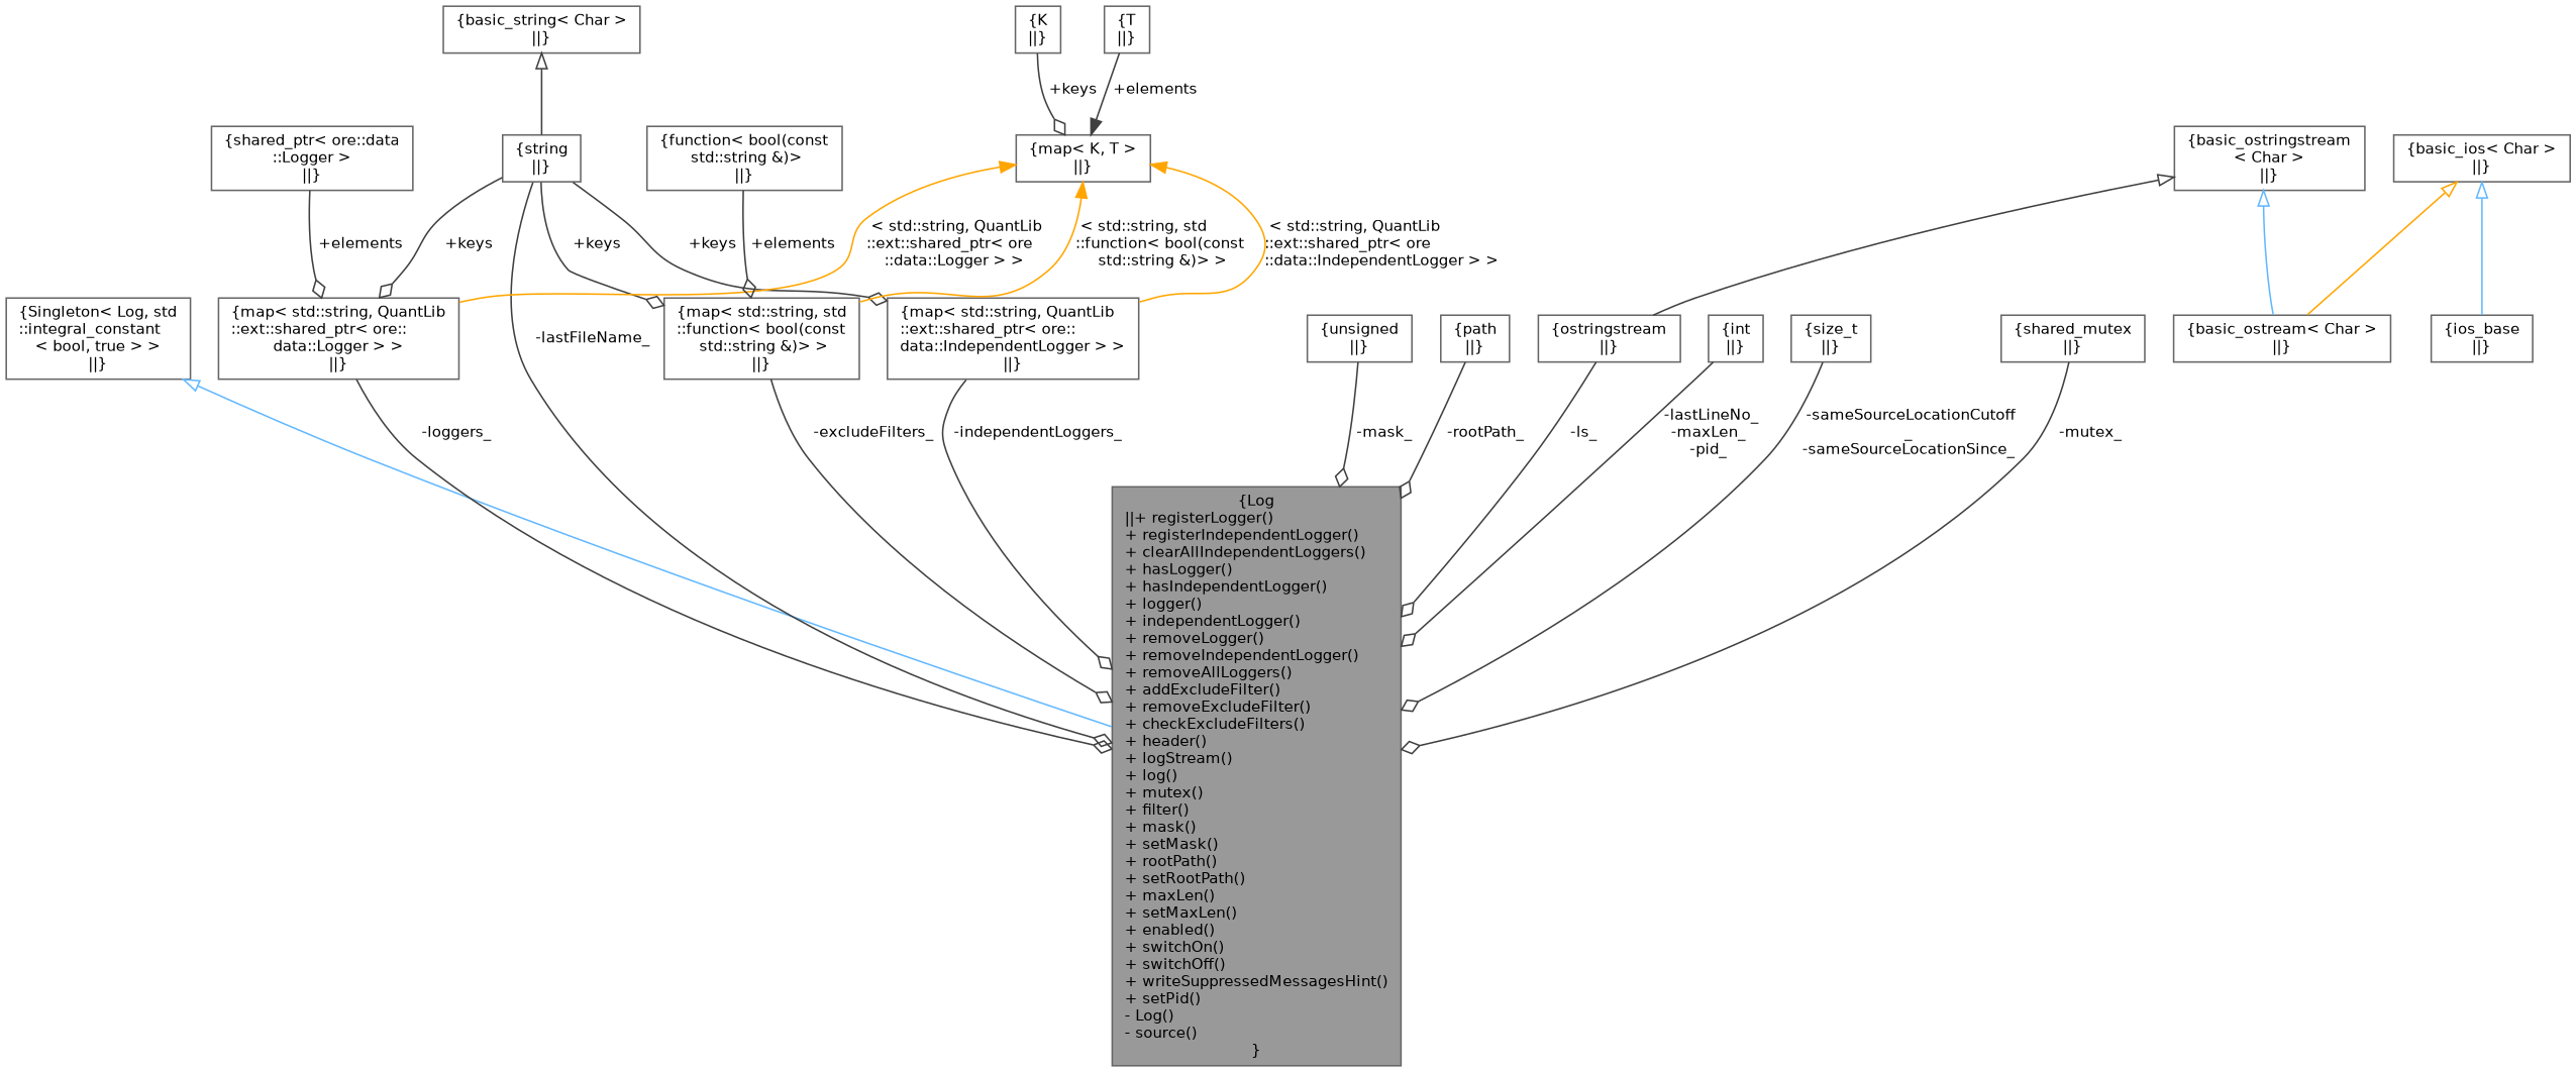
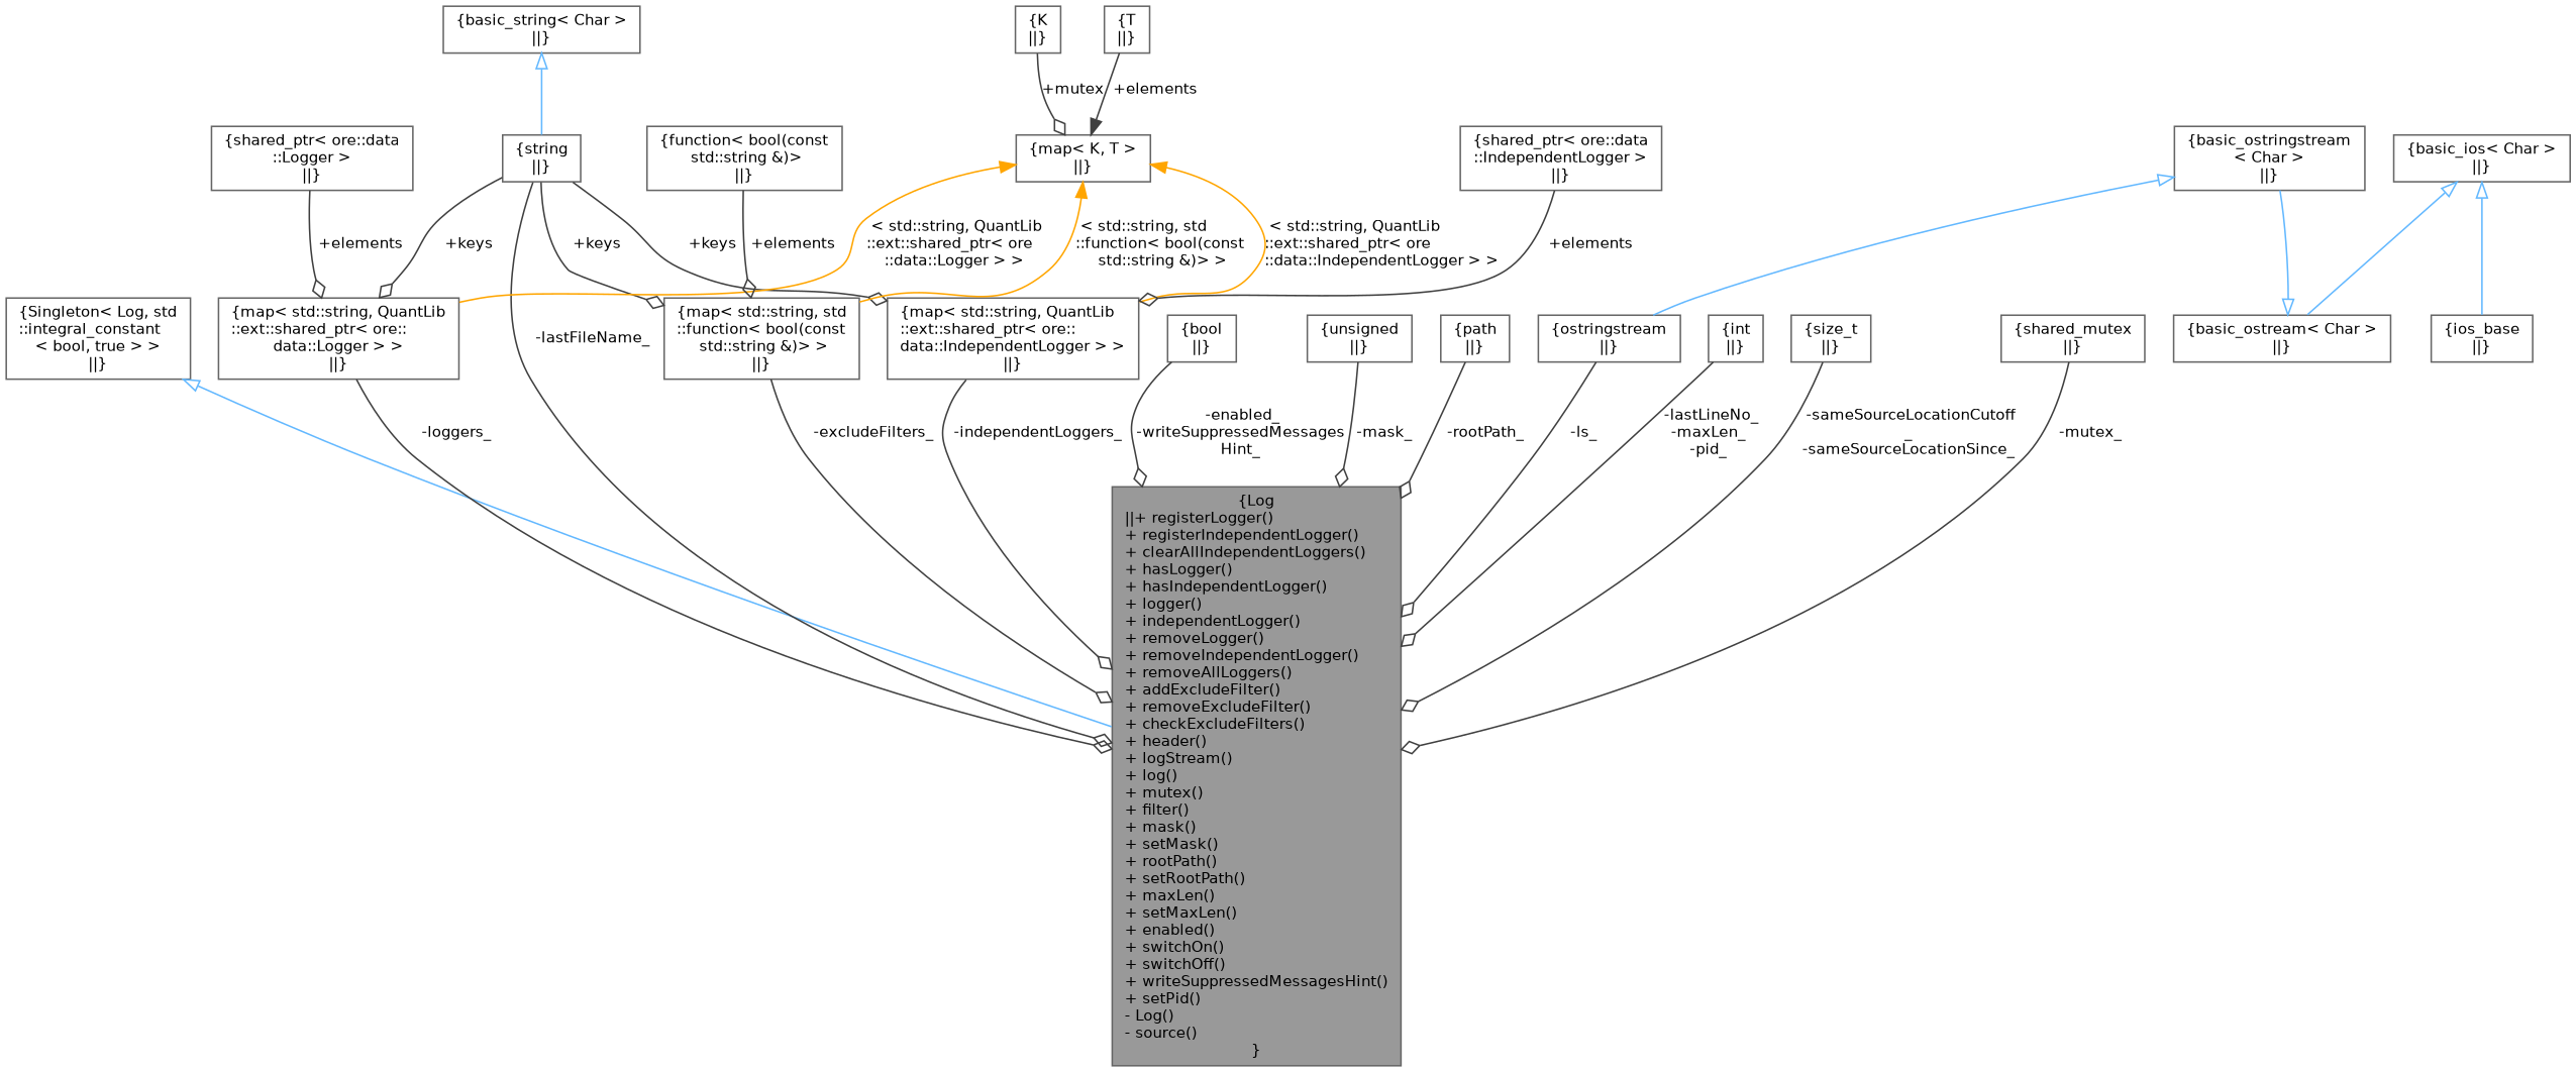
  digraph {
    node [color=gray40 fillcolor=white fontname=Helvetica fontsize=10 shape=box style=filled]
    edge [color=grey25 fontname=Helvetica fontsize=10 labelfontname=Helvetica labelfontsize=10 style=solid arrowhead=odiamond]
    n1 [fillcolor=grey60 fontcolor=black height=0.2 label="{Log\n||+ registerLogger()\l+ registerIndependentLogger()\l+ clearAllIndependentLoggers()\l+ hasLogger()\l+ hasIndependentLogger()\l+ logger()\l+ independentLogger()\l+ removeLogger()\l+ removeIndependentLogger()\l+ removeAllLoggers()\l+ addExcludeFilter()\l+ removeExcludeFilter()\l+ checkExcludeFilters()\l+ header()\l+ logStream()\l+ log()\l+ mutex()\l+ filter()\l+ mask()\l+ setMask()\l+ rootPath()\l+ setRootPath()\l+ maxLen()\l+ setMaxLen()\l+ enabled()\l+ switchOn()\l+ switchOff()\l+ writeSuppressedMessagesHint()\l+ setPid()\l- Log()\l- source()\l}" width=0.4]
    n2 [height=0.2 label="{Singleton\< Log, std\l::integral_constant\l\< bool, true \> \>\n||}" width=0.4]
    n3 [height=0.2 label="{map\< std::string, QuantLib\l::ext::shared_ptr\< ore::\ldata::Logger \> \>\n||}" width=0.4]
    n4 [height=0.2 label="{string\n||}" width=0.4]
    n5 [height=0.2 label="{map\< std::string, QuantLib\l::ext::shared_ptr\< ore::\ldata::IndependentLogger \> \>\n||}" width=0.4]
    n6 [height=0.2 label="{map\< std::string, std\l::function\< bool(const\l std::string &)\> \>\n||}" width=0.4]
    n7 [height=0.2 label="{basic_string\< Char \>\n||}" width=0.4]
    n8 [height=0.2 label="{shared_ptr\< ore::data\l::Logger \>\n||}" width=0.4]
    n9 [height=0.2 label="{map\< K, T \>\n||}" width=0.4]
    n10 [height=0.2 label="{K\n||}" width=0.4]
    n11 [height=0.2 label="{T\n||}" width=0.4]
+   n12 [height=0.2 label="{shared_ptr\< ore::data\l::IndependentLogger \>\n||}" width=0.4]
+   n13 [height=0.2 label="{bool\n||}" width=0.4]
    n14 [height=0.2 label="{unsigned\n||}" width=0.4]
    n15 [height=0.2 label="{path\n||}" width=0.4]
    n16 [height=0.2 label="{ostringstream\n||}" width=0.4]
    n17 [height=0.2 label="{basic_ostringstream\l\< Char \>\n||}" width=0.4]
    n18 [height=0.2 label="{basic_ostream\< Char \>\n||}" width=0.4]
    n19 [height=0.2 label="{basic_ios\< Char \>\n||}" width=0.4]
    n20 [height=0.2 label="{ios_base\n||}" width=0.4]
    n21 [height=0.2 label="{int\n||}" width=0.4]
    n22 [height=0.2 label="{size_t\n||}" width=0.4]
    n23 [height=0.2 label="{shared_mutex\n||}" width=0.4]
    n24 [height=0.2 label="{function\< bool(const\l std::string &)\>\n||}" width=0.4]
    n2 -> n1 [arrowtail=onormal color=steelblue1 dir=back arrowhead=""]
    n3 -> n1 [label=" -loggers_"]
    n4 -> n1 [label=" -lastFileName_"]
    n4 -> n3 [label=" +keys"]
    n4 -> n5 [label=" +keys"]
    n4 -> n6 [label=" +keys"]
    n5 -> n1 [label=" -independentLoggers_"]
    n6 -> n1 [label=" -excludeFilters_"]
-   n7 -> n4 [arrowtail=onormal dir=back arrowhead=""]
+   n7 -> n4 [arrowtail=onormal color=steelblue1 dir=back arrowhead=""]
    n8 -> n3 [label=" +elements"]
    n9 -> n3 [color=orange dir=back label=" \< std::string, QuantLib\l::ext::shared_ptr\< ore\l::data::Logger \> \>" arrowhead=""]
    n9 -> n5 [color=orange dir=back label=" \< std::string, QuantLib\l::ext::shared_ptr\< ore\l::data::IndependentLogger \> \>" arrowhead=""]
    n9 -> n6 [color=orange dir=back label=" \< std::string, std\l::function\< bool(const\l std::string &)\> \>" arrowhead=""]
-   n10 -> n9 [label=" +keys"]
+   n10 -> n9 [label=" +mutex"]
    n11 -> n9 [arrowhead=normal label=" +elements"]
+   n12 -> n5 [label=" +elements"]
+   n13 -> n1 [label=" -enabled_\n-writeSuppressedMessages\lHint_"]
    n14 -> n1 [label=" -mask_"]
    n15 -> n1 [label=" -rootPath_"]
    n16 -> n1 [label=" -ls_"]
-   n17 -> n16 [arrowtail=onormal dir=back arrowhead=""]
-   n17 -> n18 [arrowtail=onormal color=steelblue1 dir=back arrowhead=""]
-   n19 -> n18 [arrowtail=onormal color=orange dir=back arrowhead=""]
+   n17 -> n16 [arrowtail=onormal color=steelblue1 dir=back arrowhead=""]
+   n18 -> n17 [arrowtail=onormal color=steelblue1 dir=back arrowhead=""]
+   n19 -> n18 [arrowtail=onormal color=steelblue1 dir=back arrowhead=""]
    n19 -> n20 [arrowtail=onormal color=steelblue1 dir=back arrowhead=""]
    n21 -> n1 [label=" -lastLineNo_\n-maxLen_\n-pid_"]
    n22 -> n1 [label=" -sameSourceLocationCutoff\l_\n-sameSourceLocationSince_"]
    n23 -> n1 [label=" -mutex_"]
    n24 -> n6 [label=" +elements"]
  }
